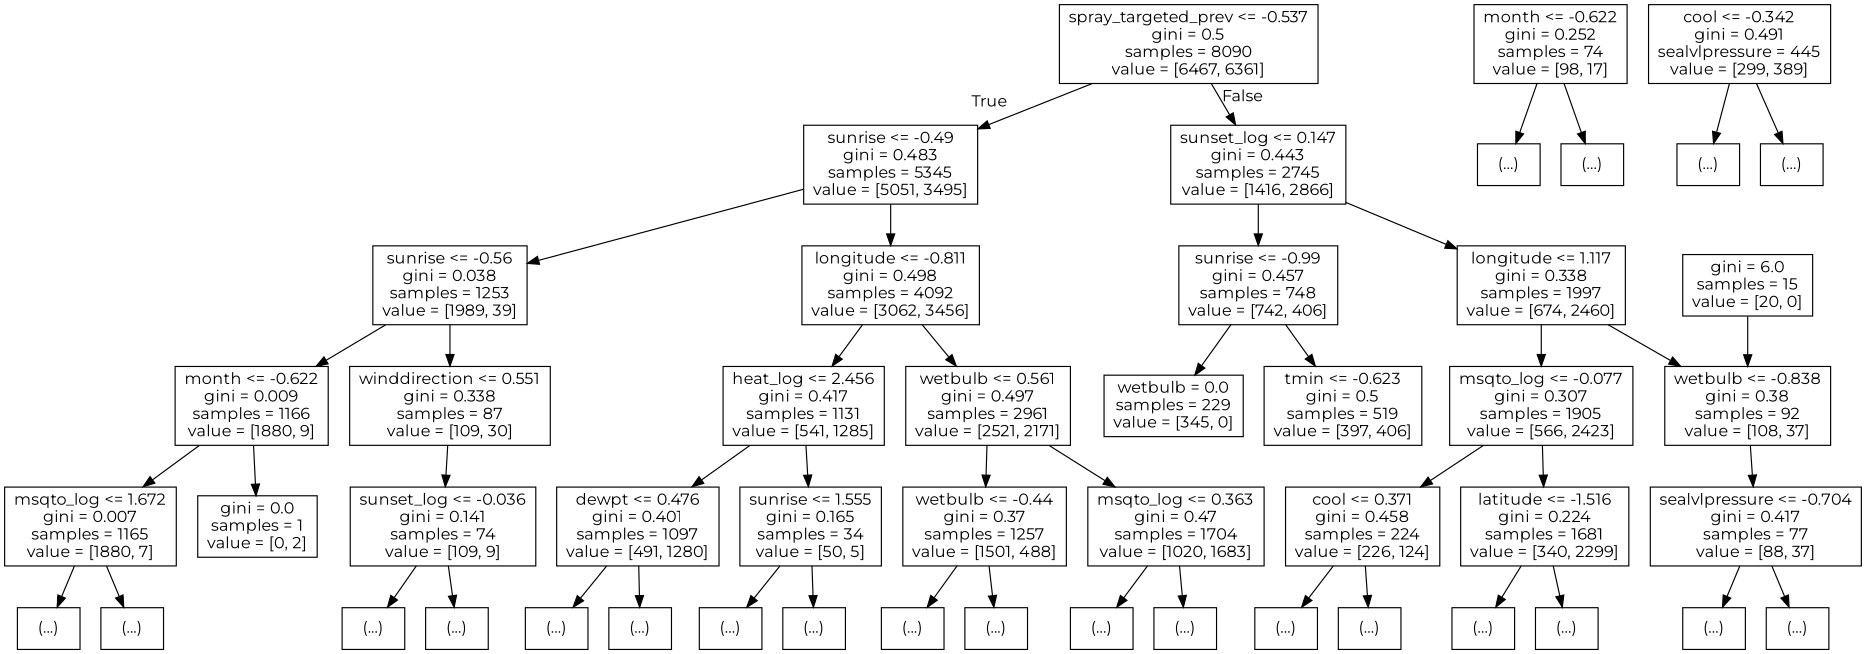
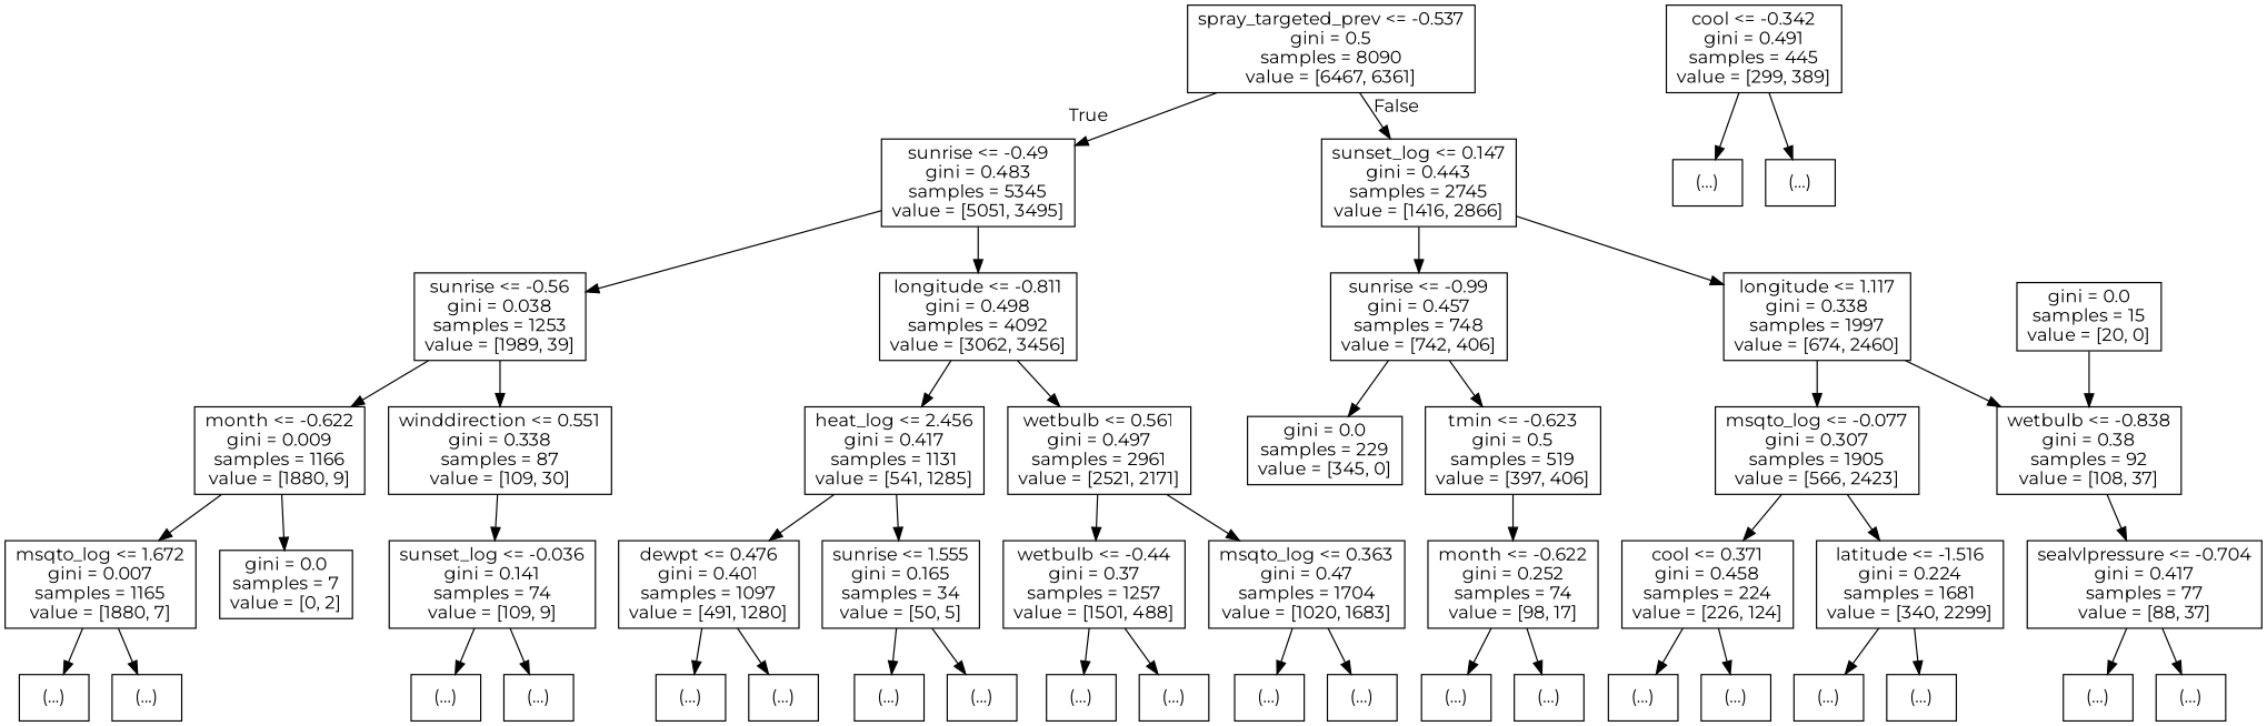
  digraph {
    fontname=Montserrat
    node [fontname=Montserrat shape=box]
    edge [fontname=Montserrat]
    n1 [label="spray_targeted_prev <= -0.537\ngini = 0.5\nsamples = 8090\nvalue = [6467, 6361]"]
    n2 [label="sunrise <= -0.49\ngini = 0.483\nsamples = 5345\nvalue = [5051, 3495]"]
    n3 [label="sunset_log <= 0.147\ngini = 0.443\nsamples = 2745\nvalue = [1416, 2866]"]
    n4 [label="sunrise <= -0.56\ngini = 0.038\nsamples = 1253\nvalue = [1989, 39]"]
    n5 [label="longitude <= -0.811\ngini = 0.498\nsamples = 4092\nvalue = [3062, 3456]"]
    n6 [label="sunrise <= -0.99\ngini = 0.457\nsamples = 748\nvalue = [742, 406]"]
    n7 [label="longitude <= 1.117\ngini = 0.338\nsamples = 1997\nvalue = [674, 2460]"]
    n8 [label="month <= -0.622\ngini = 0.009\nsamples = 1166\nvalue = [1880, 9]"]
    n9 [label="winddirection <= 0.551\ngini = 0.338\nsamples = 87\nvalue = [109, 30]"]
    n10 [label="heat_log <= 2.456\ngini = 0.417\nsamples = 1131\nvalue = [541, 1285]"]
    n11 [label="wetbulb <= 0.561\ngini = 0.497\nsamples = 2961\nvalue = [2521, 2171]"]
    n12 [label="msqto_log <= 1.672\ngini = 0.007\nsamples = 1165\nvalue = [1880, 7]"]
-   n13 [label="gini = 0.0\nsamples = 1\nvalue = [0, 2]"]
+   n13 [label="gini = 0.0\nsamples = 7\nvalue = [0, 2]"]
    n14 [label="sunset_log <= -0.036\ngini = 0.141\nsamples = 74\nvalue = [109, 9]"]
    n15 [label="(...)"]
    n16 [label="(...)"]
    n17 [label="(...)"]
    n18 [label="(...)"]
    n19 [label="dewpt <= 0.476\ngini = 0.401\nsamples = 1097\nvalue = [491, 1280]"]
    n20 [label="sunrise <= 1.555\ngini = 0.165\nsamples = 34\nvalue = [50, 5]"]
    n21 [label="wetbulb <= -0.44\ngini = 0.37\nsamples = 1257\nvalue = [1501, 488]"]
    n22 [label="msqto_log <= 0.363\ngini = 0.47\nsamples = 1704\nvalue = [1020, 1683]"]
    n23 [label="(...)"]
    n24 [label="(...)"]
    n25 [label="(...)"]
    n26 [label="(...)"]
    n27 [label="(...)"]
    n28 [label="(...)"]
    n29 [label="(...)"]
    n30 [label="(...)"]
-   n31 [label="wetbulb = 0.0\nsamples = 229\nvalue = [345, 0]"]
+   n31 [label="gini = 0.0\nsamples = 229\nvalue = [345, 0]"]
    n32 [label="tmin <= -0.623\ngini = 0.5\nsamples = 519\nvalue = [397, 406]"]
    n33 [label="msqto_log <= -0.077\ngini = 0.307\nsamples = 1905\nvalue = [566, 2423]"]
    n34 [label="wetbulb <= -0.838\ngini = 0.38\nsamples = 92\nvalue = [108, 37]"]
    n35 [label="month <= -0.622\ngini = 0.252\nsamples = 74\nvalue = [98, 17]"]
    n36 [label="(...)"]
    n37 [label="(...)"]
-   n38 [label="cool <= -0.342\ngini = 0.491\nsealvlpressure = 445\nvalue = [299, 389]"]
+   n38 [label="cool <= -0.342\ngini = 0.491\nsamples = 445\nvalue = [299, 389]"]
    n39 [label="(...)"]
    n40 [label="(...)"]
    n41 [label="cool <= 0.371\ngini = 0.458\nsamples = 224\nvalue = [226, 124]"]
    n42 [label="latitude <= -1.516\ngini = 0.224\nsamples = 1681\nvalue = [340, 2299]"]
    n43 [label="sealvlpressure <= -0.704\ngini = 0.417\nsamples = 77\nvalue = [88, 37]"]
    n44 [label="(...)"]
    n45 [label="(...)"]
    n46 [label="(...)"]
    n47 [label="(...)"]
-   n48 [label="gini = 6.0\nsamples = 15\nvalue = [20, 0]"]
+   n48 [label="gini = 0.0\nsamples = 15\nvalue = [20, 0]"]
    n49 [label="(...)"]
    n50 [label="(...)"]
    n1 -> n2 [headlabel=True labelangle=45 labeldistance=2.5]
    n1 -> n3 [headlabel=False labelangle=-45 labeldistance=2.5]
    n2 -> n4
    n2 -> n5
    n3 -> n6
    n3 -> n7
    n4 -> n8
    n4 -> n9
    n5 -> n10
    n5 -> n11
    n6 -> n31
    n6 -> n32
    n7 -> n33
    n7 -> n34
    n8 -> n12
    n8 -> n13
    n9 -> n14
    n10 -> n19
    n10 -> n20
    n11 -> n21
    n11 -> n22
    n12 -> n15
    n12 -> n16
    n14 -> n17
    n14 -> n18
    n19 -> n23
    n19 -> n24
    n20 -> n25
    n20 -> n26
    n21 -> n27
    n21 -> n28
    n22 -> n29
    n22 -> n30
+   n32 -> n35
    n33 -> n41
    n33 -> n42
    n34 -> n43
    n35 -> n36
    n35 -> n37
    n38 -> n39
    n38 -> n40
    n41 -> n44
    n41 -> n45
    n42 -> n46
    n42 -> n47
    n43 -> n49
    n43 -> n50
    n48 -> n34
  }
